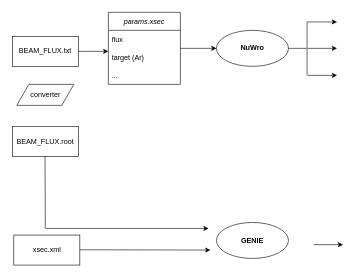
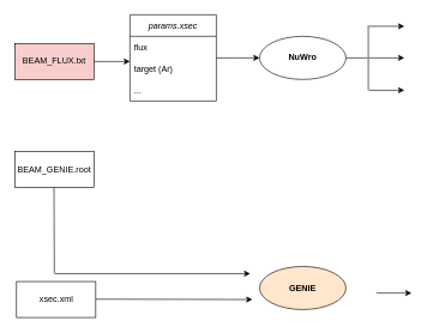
  <mxCell id="0" />
  <mxCell id="1" parent="0" />
- <mxCell id="2" value="BEAM_FLUX.root" style="rounded=0;whiteSpace=wrap;html=1;" vertex="1" parent="1"><mxGeometry x="20" y="210" width="110" height="50" as="geometry" /></mxCell>
- <mxCell id="3" value="converter" style="shape=parallelogram;perimeter=parallelogramPerimeter;whiteSpace=wrap;html=1;fixedSize=1;rounded=0;" vertex="1" parent="1"><mxGeometry x="27.5" y="140" width="95" height="35" as="geometry" /></mxCell>
+ <mxCell id="2" value="BEAM_GENIE.root" style="rounded=0;whiteSpace=wrap;html=1;" vertex="1" parent="1"><mxGeometry x="20" y="210" width="110" height="50" as="geometry" /></mxCell>
  <mxCell id="4" value="" style="edgeStyle=orthogonalEdgeStyle;rounded=0;orthogonalLoop=1;jettySize=auto;html=1;" edge="1" parent="1" source="5"><mxGeometry relative="1" as="geometry"><mxPoint x="180" y="85" as="targetPoint" /></mxGeometry></mxCell>
- <mxCell id="5" value="BEAM_FLUX.txt" style="rounded=0;whiteSpace=wrap;html=1;" vertex="1" parent="1"><mxGeometry x="20" y="60" width="110" height="50" as="geometry" /></mxCell>
+ <mxCell id="5" value="BEAM_FLUX.txt" style="rounded=0;whiteSpace=wrap;html=1;fillColor=#f8cecc;" vertex="1" parent="1"><mxGeometry x="20" y="60" width="110" height="50" as="geometry" /></mxCell>
  <mxCell id="6" value="" style="edgeStyle=orthogonalEdgeStyle;rounded=0;orthogonalLoop=1;jettySize=auto;html=1;" edge="1" parent="1" source="7"><mxGeometry relative="1" as="geometry"><mxPoint x="360" y="80" as="targetPoint" /></mxGeometry></mxCell>
  <mxCell id="7" value="params.xsec" style="swimlane;fontStyle=2;childLayout=stackLayout;horizontal=1;startSize=30;horizontalStack=0;resizeParent=1;resizeParentMax=0;resizeLast=0;collapsible=1;marginBottom=0;" vertex="1" parent="1"><mxGeometry x="180" y="20" width="120" height="120" as="geometry" /></mxCell>
  <mxCell id="8" value="flux" style="text;strokeColor=none;fillColor=none;align=left;verticalAlign=middle;spacingLeft=4;spacingRight=4;overflow=hidden;points=[[0,0.5],[1,0.5]];portConstraint=eastwest;rotatable=0;" vertex="1" parent="7"><mxGeometry y="30" width="120" height="30" as="geometry" /></mxCell>
  <mxCell id="9" value="target (Ar)" style="text;strokeColor=none;fillColor=none;align=left;verticalAlign=middle;spacingLeft=4;spacingRight=4;overflow=hidden;points=[[0,0.5],[1,0.5]];portConstraint=eastwest;rotatable=0;" vertex="1" parent="7"><mxGeometry y="60" width="120" height="30" as="geometry" /></mxCell>
  <mxCell id="10" value="..." style="text;strokeColor=none;fillColor=none;align=left;verticalAlign=middle;spacingLeft=4;spacingRight=4;overflow=hidden;points=[[0,0.5],[1,0.5]];portConstraint=eastwest;rotatable=0;" vertex="1" parent="7"><mxGeometry y="90" width="120" height="30" as="geometry" /></mxCell>
  <mxCell id="11" value="&lt;span style=&quot;font-style: normal&quot;&gt;&lt;b&gt;NuWro&lt;/b&gt;&lt;/span&gt;" style="ellipse;whiteSpace=wrap;html=1;fontStyle=2;startSize=30;" vertex="1" parent="1"><mxGeometry x="360" y="50" width="120" height="60" as="geometry" /></mxCell>
  <mxCell id="12" value="" style="endArrow=none;html=1;rounded=0;" edge="1" parent="1"><mxGeometry width="50" height="50" relative="1" as="geometry"><mxPoint x="480" y="80" as="sourcePoint" /><mxPoint x="510" y="80" as="targetPoint" /></mxGeometry></mxCell>
  <mxCell id="13" value="" style="endArrow=none;html=1;rounded=0;" edge="1" parent="1"><mxGeometry width="50" height="50" relative="1" as="geometry"><mxPoint x="511" y="125" as="sourcePoint" /><mxPoint x="511" y="35" as="targetPoint" /></mxGeometry></mxCell>
  <mxCell id="14" value="" style="edgeStyle=orthogonalEdgeStyle;rounded=0;orthogonalLoop=1;jettySize=auto;html=1;" edge="1" parent="1"><mxGeometry relative="1" as="geometry"><mxPoint x="512" y="36" as="sourcePoint" /><mxPoint x="561" y="36" as="targetPoint" /></mxGeometry></mxCell>
  <mxCell id="15" value="" style="edgeStyle=orthogonalEdgeStyle;rounded=0;orthogonalLoop=1;jettySize=auto;html=1;" edge="1" parent="1"><mxGeometry relative="1" as="geometry"><mxPoint x="512" y="80" as="sourcePoint" /><mxPoint x="561" y="80" as="targetPoint" /></mxGeometry></mxCell>
  <mxCell id="16" value="" style="edgeStyle=orthogonalEdgeStyle;rounded=0;orthogonalLoop=1;jettySize=auto;html=1;" edge="1" parent="1"><mxGeometry relative="1" as="geometry"><mxPoint x="512" y="125" as="sourcePoint" /><mxPoint x="561" y="125" as="targetPoint" /></mxGeometry></mxCell>
- <mxCell id="17" value="&lt;span style=&quot;font-style: normal&quot;&gt;&lt;b&gt;GENIE&lt;/b&gt;&lt;/span&gt;" style="ellipse;whiteSpace=wrap;html=1;fontStyle=2;startSize=30;" vertex="1" parent="1"><mxGeometry x="360" y="370" width="120" height="60" as="geometry" /></mxCell>
+ <mxCell id="17" value="&lt;span style=&quot;font-style: normal&quot;&gt;&lt;b&gt;GENIE&lt;/b&gt;&lt;/span&gt;" style="ellipse;whiteSpace=wrap;html=1;fontStyle=2;startSize=30;fillColor=#ffe6cc;" vertex="1" parent="1"><mxGeometry x="360" y="370" width="120" height="60" as="geometry" /></mxCell>
  <mxCell id="18" value="" style="endArrow=none;html=1;rounded=0;" edge="1" parent="1"><mxGeometry width="50" height="50" relative="1" as="geometry"><mxPoint x="75" y="380" as="sourcePoint" /><mxPoint x="74.5" y="260" as="targetPoint" /></mxGeometry></mxCell>
  <mxCell id="19" value="" style="endArrow=classic;html=1;rounded=0;" edge="1" parent="1"><mxGeometry width="50" height="50" relative="1" as="geometry"><mxPoint x="76" y="380" as="sourcePoint" /><mxPoint x="347" y="380" as="targetPoint" /></mxGeometry></mxCell>
  <mxCell id="20" value="xsec.xml" style="rounded=0;whiteSpace=wrap;html=1;" vertex="1" parent="1"><mxGeometry x="22.5" y="391" width="110" height="50" as="geometry" /></mxCell>
  <mxCell id="21" value="" style="endArrow=classic;html=1;rounded=0;" edge="1" parent="1"><mxGeometry width="50" height="50" relative="1" as="geometry"><mxPoint x="132.5" y="415.5" as="sourcePoint" /><mxPoint x="350" y="416" as="targetPoint" /></mxGeometry></mxCell>
  <mxCell id="22" value="" style="edgeStyle=orthogonalEdgeStyle;rounded=0;orthogonalLoop=1;jettySize=auto;html=1;" edge="1" parent="1"><mxGeometry relative="1" as="geometry"><mxPoint x="522" y="407" as="sourcePoint" /><mxPoint x="571" y="407" as="targetPoint" /></mxGeometry></mxCell>
